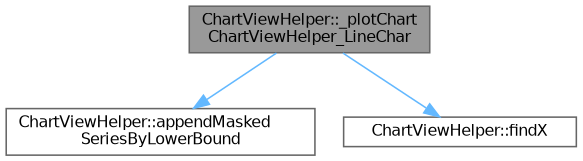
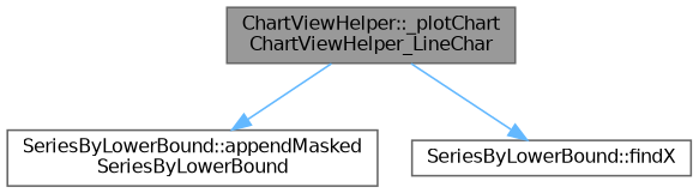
  digraph {
    rankdir=TB
    node [color=grey40 fillcolor=white fontname=Helvetica fontsize=10 shape=box style=filled]
    edge [color=steelblue1 fontname=Helvetica fontsize=10 labelfontname=Helvetica labelfontsize=10 style=solid]
    n1 [color=gray40 fillcolor=grey60 fontcolor=black height=0.2 label="ChartViewHelper::_plotChart\lChartViewHelper_LineChar" width=0.4]
-   n2 [height=0.2 label="ChartViewHelper::appendMasked\lSeriesByLowerBound" width=0.4]
-   n3 [height=0.2 label="ChartViewHelper::findX" width=0.4]
+   n2 [height=0.2 label="SeriesByLowerBound::appendMasked\lSeriesByLowerBound" width=0.4]
+   n3 [height=0.2 label="SeriesByLowerBound::findX" width=0.4]
    n1 -> n2
    n1 -> n3
  }
